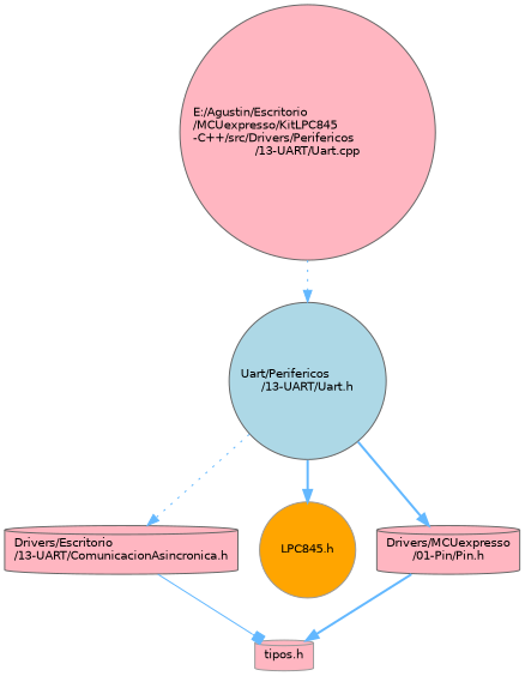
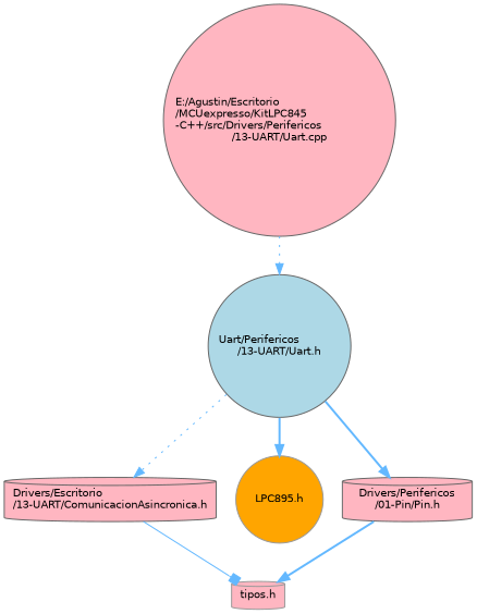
  digraph {
    node [color=grey40 fillcolor=lightpink fontname=Helvetica fontsize=10 shape=circle style=filled]
    edge [arrowhead=normal color=steelblue1 fontname=Helvetica fontsize=10 labelfontname=Helvetica labelfontsize=10 style=bold]
    n1 [color=gray40 fontcolor=black height=0.2 label="E:/Agustin/Escritorio\l/MCUexpresso/KitLPC845\l-C++/src/Drivers/Perifericos\l/13-UART/Uart.cpp" width=0.4]
    n2 [fillcolor=lightblue height=0.2 label="Uart/Perifericos\l/13-UART/Uart.h" width=0.4]
    n3 [height=0.2 label="Drivers/Escritorio\l/13-UART/ComunicacionAsincronica.h" shape=cylinder width=0.4]
-   n4 [color=grey60 fillcolor=orange height=0.2 label="LPC845.h" width=0.4]
-   n5 [height=0.2 label="Drivers/MCUexpresso\l/01-Pin/Pin.h" shape=cylinder width=0.4]
+   n4 [color=grey60 fillcolor=orange height=0.2 label="LPC895.h" width=0.4]
+   n5 [height=0.2 label="Drivers/Perifericos\l/01-Pin/Pin.h" shape=cylinder width=0.4]
    n6 [color=grey60 height=0.2 label="tipos.h" shape=cylinder width=0.4]
    n1 -> n2 [style=dotted]
    n2 -> n3 [style=dotted]
    n2 -> n4
    n2 -> n5
    n3 -> n6 [arrowhead=box style=solid]
    n5 -> n6
  }
